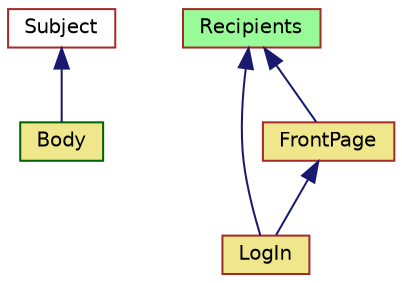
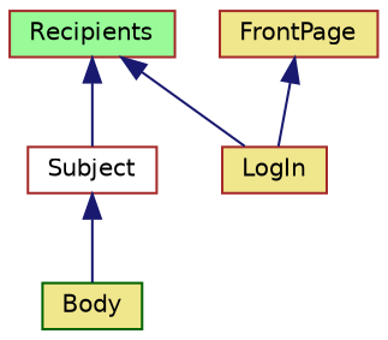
  digraph {
    node [color=brown fillcolor=khaki fontname=Helvetica fontsize=10 shape=record style=filled]
    edge [color=midnightblue dir=back fontname=Helvetica fontsize=10 labelfontname=Helvetica labelfontsize=10 style=solid]
    n1 [color=darkgreen fontcolor=black height=0.2 label=Body width=0.4]
    n2 [fillcolor=white height=0.2 label=Subject width=0.4]
    n3 [fillcolor=palegreen height=0.2 label=Recipients width=0.4]
    n4 [height=0.2 label=LogIn width=0.4]
    n5 [height=0.2 label=FrontPage width=0.4]
    n2 -> n1
-   n3 -> n5
+   n3 -> n2
    n3 -> n4
    n5 -> n4
  }
